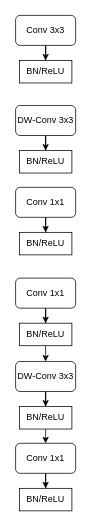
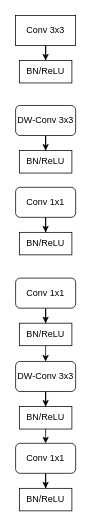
  <mxCell id="0" />
  <mxCell id="1" parent="0" />
  <mxCell id="2" style="edgeStyle=orthogonalEdgeStyle;rounded=0;orthogonalLoop=1;jettySize=auto;html=1;exitX=0.5;exitY=1;exitDx=0;exitDy=0;" edge="1" parent="1" source="3" target="4"><mxGeometry relative="1" as="geometry" /></mxCell>
- <mxCell id="3" value="Conv 3x3" style="rounded=1;whiteSpace=wrap;html=1;" vertex="1" parent="1"><mxGeometry x="20" y="20" width="80" height="40" as="geometry" /></mxCell>
+ <mxCell id="3" value="Conv 3x3" style="whiteSpace=wrap;html=1;rounded=0;" vertex="1" parent="1"><mxGeometry x="20" y="20" width="80" height="40" as="geometry" /></mxCell>
  <mxCell id="4" value="BN/ReLU" style="rounded=0;whiteSpace=wrap;html=1;" vertex="1" parent="1"><mxGeometry x="25" y="80" width="70" height="30" as="geometry" /></mxCell>
  <mxCell id="5" style="edgeStyle=orthogonalEdgeStyle;rounded=0;orthogonalLoop=1;jettySize=auto;html=1;exitX=0.5;exitY=1;exitDx=0;exitDy=0;" edge="1" parent="1" source="6" target="7"><mxGeometry relative="1" as="geometry" /></mxCell>
  <mxCell id="6" value="Conv 1x1" style="rounded=1;whiteSpace=wrap;html=1;" vertex="1" parent="1"><mxGeometry x="20" y="249" width="80" height="40" as="geometry" /></mxCell>
  <mxCell id="7" value="BN/ReLU" style="rounded=0;whiteSpace=wrap;html=1;" vertex="1" parent="1"><mxGeometry x="25" y="309" width="70" height="30" as="geometry" /></mxCell>
  <mxCell id="8" style="edgeStyle=orthogonalEdgeStyle;rounded=0;orthogonalLoop=1;jettySize=auto;html=1;exitX=0.5;exitY=1;exitDx=0;exitDy=0;" edge="1" parent="1" source="9" target="10"><mxGeometry relative="1" as="geometry" /></mxCell>
  <mxCell id="9" value="DW-Conv 3x3" style="rounded=1;whiteSpace=wrap;html=1;" vertex="1" parent="1"><mxGeometry x="20" y="140" width="80" height="40" as="geometry" /></mxCell>
  <mxCell id="10" value="BN/ReLU" style="rounded=0;whiteSpace=wrap;html=1;" vertex="1" parent="1"><mxGeometry x="25" y="200" width="70" height="30" as="geometry" /></mxCell>
  <mxCell id="11" style="edgeStyle=orthogonalEdgeStyle;rounded=0;orthogonalLoop=1;jettySize=auto;html=1;exitX=0.5;exitY=1;exitDx=0;exitDy=0;" edge="1" parent="1" source="12" target="14"><mxGeometry relative="1" as="geometry" /></mxCell>
  <mxCell id="12" value="Conv 1x1" style="rounded=1;whiteSpace=wrap;html=1;" vertex="1" parent="1"><mxGeometry x="20" y="370" width="80" height="40" as="geometry" /></mxCell>
  <mxCell id="13" style="edgeStyle=orthogonalEdgeStyle;rounded=0;orthogonalLoop=1;jettySize=auto;html=1;exitX=0.5;exitY=1;exitDx=0;exitDy=0;entryX=0.5;entryY=0;entryDx=0;entryDy=0;" edge="1" parent="1" source="14" target="16"><mxGeometry relative="1" as="geometry" /></mxCell>
  <mxCell id="14" value="BN/ReLU" style="rounded=0;whiteSpace=wrap;html=1;" vertex="1" parent="1"><mxGeometry x="25" y="430" width="70" height="30" as="geometry" /></mxCell>
  <mxCell id="15" style="edgeStyle=orthogonalEdgeStyle;rounded=0;orthogonalLoop=1;jettySize=auto;html=1;exitX=0.5;exitY=1;exitDx=0;exitDy=0;" edge="1" parent="1" source="16" target="18"><mxGeometry relative="1" as="geometry" /></mxCell>
  <mxCell id="16" value="DW-Conv 3x3" style="rounded=1;whiteSpace=wrap;html=1;" vertex="1" parent="1"><mxGeometry x="20" y="481" width="80" height="40" as="geometry" /></mxCell>
  <mxCell id="17" style="edgeStyle=orthogonalEdgeStyle;rounded=0;orthogonalLoop=1;jettySize=auto;html=1;exitX=0.5;exitY=1;exitDx=0;exitDy=0;entryX=0.5;entryY=0;entryDx=0;entryDy=0;" edge="1" parent="1" source="18" target="20"><mxGeometry relative="1" as="geometry" /></mxCell>
  <mxCell id="18" value="BN/ReLU" style="rounded=0;whiteSpace=wrap;html=1;" vertex="1" parent="1"><mxGeometry x="25" y="541" width="70" height="30" as="geometry" /></mxCell>
  <mxCell id="19" style="edgeStyle=orthogonalEdgeStyle;rounded=0;orthogonalLoop=1;jettySize=auto;html=1;exitX=0.5;exitY=1;exitDx=0;exitDy=0;" edge="1" parent="1" source="20" target="21"><mxGeometry relative="1" as="geometry" /></mxCell>
  <mxCell id="20" value="Conv 1x1" style="rounded=1;whiteSpace=wrap;html=1;" vertex="1" parent="1"><mxGeometry x="20" y="590" width="80" height="40" as="geometry" /></mxCell>
  <mxCell id="21" value="BN/ReLU" style="rounded=0;whiteSpace=wrap;html=1;" vertex="1" parent="1"><mxGeometry x="25" y="650" width="70" height="30" as="geometry" /></mxCell>
